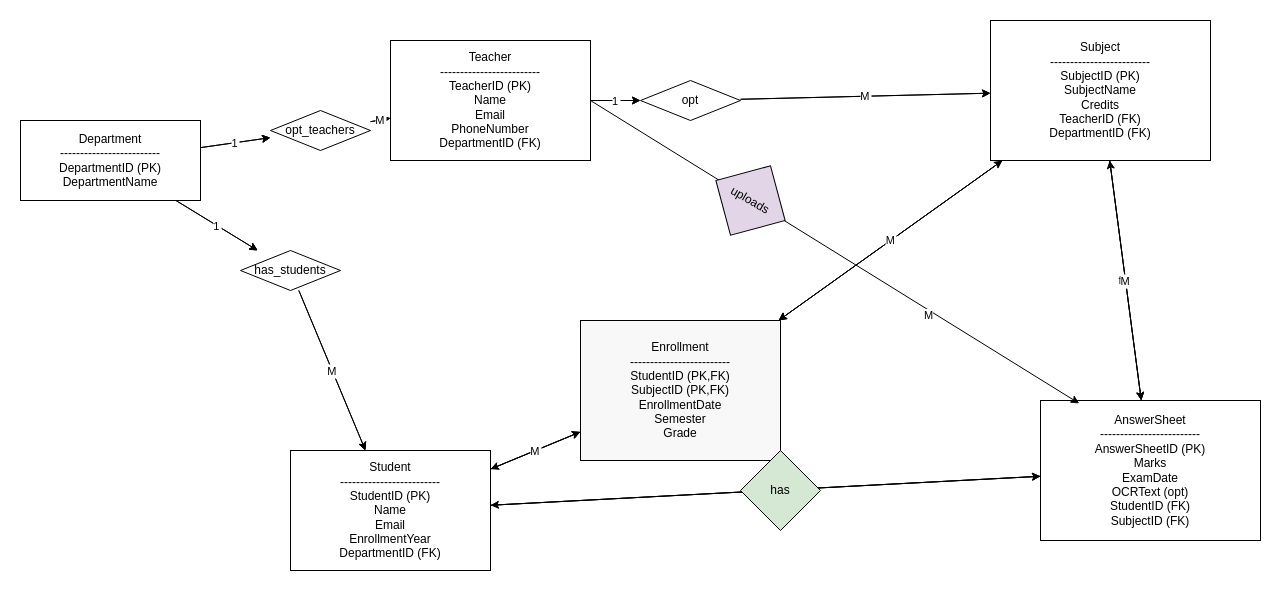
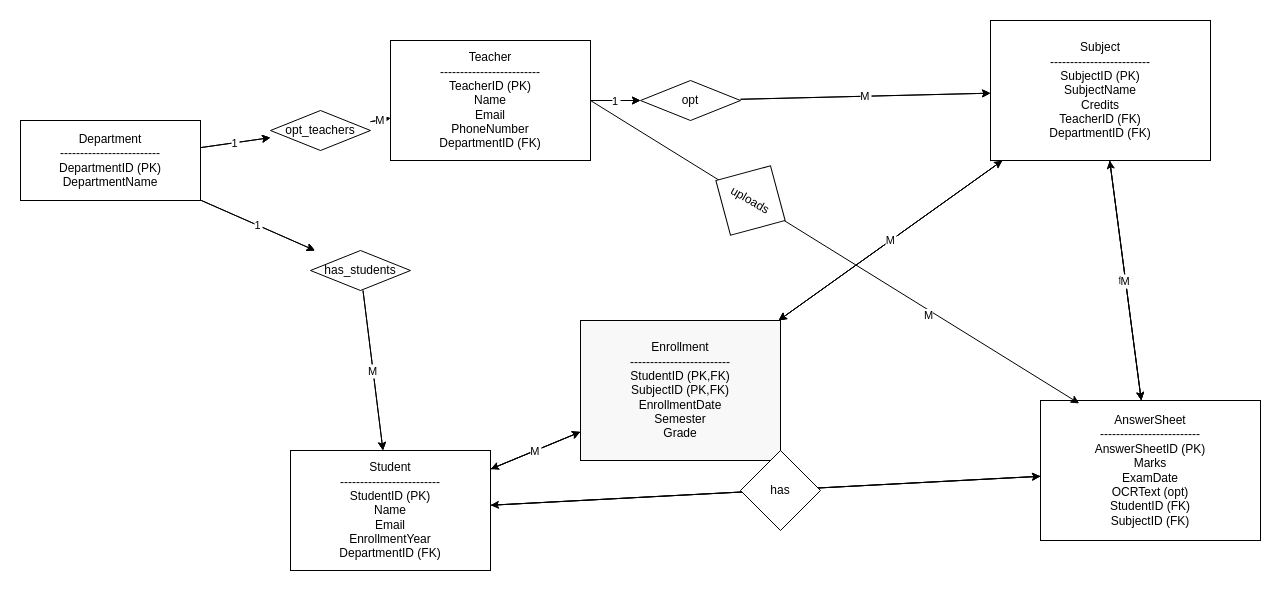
  <mxCell id="0" />
  <mxCell id="1" parent="0" />
  <mxCell id="2" value="Department&#10;-------------------------&#10;DepartmentID (PK)&#10;DepartmentName" style="shape=rectangle;rounded=0;whiteSpace=wrap;html=1;strokeColor=#000000;fillColor=#ffffff" vertex="1" parent="1"><mxGeometry x="20" y="120" width="180" height="80" as="geometry" /></mxCell>
  <mxCell id="3" value="Teacher&#10;-------------------------&#10;TeacherID (PK)&#10;Name&#10;Email&#10;PhoneNumber&#10;DepartmentID (FK)" style="shape=rectangle;rounded=0;whiteSpace=wrap;html=1;strokeColor=#000000;fillColor=#ffffff" vertex="1" parent="1"><mxGeometry x="390" y="40" width="200" height="120" as="geometry" /></mxCell>
  <mxCell id="4" value="Student&#10;-------------------------&#10;StudentID (PK)&#10;Name&#10;Email&#10;EnrollmentYear&#10;DepartmentID (FK)" style="shape=rectangle;rounded=0;whiteSpace=wrap;html=1;strokeColor=#000000;fillColor=#ffffff" vertex="1" parent="1"><mxGeometry x="290" y="450" width="200" height="120" as="geometry" /></mxCell>
  <mxCell id="5" value="Subject&#10;-------------------------&#10;SubjectID (PK)&#10;SubjectName&#10;Credits&#10;TeacherID (FK)&#10;DepartmentID (FK)" style="shape=rectangle;rounded=0;whiteSpace=wrap;html=1;strokeColor=#000000;fillColor=#ffffff" vertex="1" parent="1"><mxGeometry x="990" width="220" height="140" as="geometry" y="20" /></mxCell>
  <mxCell id="6" value="Enrollment&#10;-------------------------&#10;StudentID (PK,FK)&#10;SubjectID (PK,FK)&#10;EnrollmentDate&#10;Semester&#10;Grade" style="shape=rectangle;rounded=0;whiteSpace=wrap;html=1;strokeColor=#000000;fillColor=#f8f8f8" vertex="1" parent="1"><mxGeometry x="580" y="320" width="200" height="140" as="geometry" /></mxCell>
  <mxCell id="7" value="AnswerSheet&#10;-------------------------&#10;AnswerSheetID (PK)&#10;Marks&#10;ExamDate&#10;OCRText (opt)&#10;StudentID (FK)&#10;SubjectID (FK)" style="shape=rectangle;rounded=0;whiteSpace=wrap;html=1;strokeColor=#000000;fillColor=#ffffff" vertex="1" parent="1"><mxGeometry x="1040" y="400" width="220" height="140" as="geometry" /></mxCell>
  <mxCell id="8" value="opt_teachers" style="shape=rhombus;whiteSpace=wrap;html=1;strokeColor=#000000;fillColor=#ffffff" vertex="1" parent="1"><mxGeometry x="270" y="110" width="100" height="40" as="geometry" /></mxCell>
- <mxCell id="9" value="has_students" style="shape=rhombus;whiteSpace=wrap;html=1;strokeColor=#000000;fillColor=#ffffff" vertex="1" parent="1"><mxGeometry x="240" y="250" width="100" height="40" as="geometry" /></mxCell>
+ <mxCell id="9" value="has_students" style="shape=rhombus;whiteSpace=wrap;html=1;strokeColor=#000000;fillColor=#ffffff" vertex="1" parent="1"><mxGeometry x="310" y="250" width="100" height="40" as="geometry" /></mxCell>
  <mxCell id="10" value="opt" style="shape=rhombus;whiteSpace=wrap;html=1;strokeColor=#000000;fillColor=#ffffff" vertex="1" parent="1"><mxGeometry x="640" y="80" width="100" height="40" as="geometry" /></mxCell>
  <mxCell id="11" value="" edge="1" parent="1" source="2" target="8"><mxGeometry relative="1" as="geometry" /></mxCell>
  <mxCell id="12" value="" edge="1" parent="1" source="8" target="3"><mxGeometry relative="1" as="geometry" /></mxCell>
  <mxCell id="13" value="1" edge="1" parent="1" source="2" target="8"><mxGeometry relative="1" as="geometry" /></mxCell>
  <mxCell id="14" value="M" edge="1" parent="1" source="8" target="3"><mxGeometry relative="1" as="geometry" /></mxCell>
  <mxCell id="15" value="" edge="1" parent="1" source="2" target="9"><mxGeometry relative="1" as="geometry" /></mxCell>
  <mxCell id="16" value="" edge="1" parent="1" source="9" target="4"><mxGeometry relative="1" as="geometry" /></mxCell>
  <mxCell id="17" value="1" edge="1" parent="1" source="2" target="9"><mxGeometry relative="1" as="geometry" /></mxCell>
  <mxCell id="18" value="M" edge="1" parent="1" source="9" target="4"><mxGeometry relative="1" as="geometry" /></mxCell>
  <mxCell id="19" value="" edge="1" parent="1" source="3" target="10"><mxGeometry relative="1" as="geometry" /></mxCell>
  <mxCell id="20" value="" edge="1" parent="1" source="10" target="5"><mxGeometry relative="1" as="geometry" /></mxCell>
  <mxCell id="21" value="1" edge="1" parent="1" source="3" target="10"><mxGeometry relative="1" as="geometry" /></mxCell>
  <mxCell id="22" value="M" edge="1" parent="1" source="10" target="5"><mxGeometry relative="1" as="geometry" /></mxCell>
  <mxCell id="23" value="" edge="1" parent="1" source="4" target="6"><mxGeometry relative="1" as="geometry" /></mxCell>
  <mxCell id="24" value="1" edge="1" parent="1" source="4" target="6"><mxGeometry relative="1" as="geometry" /></mxCell>
  <mxCell id="25" value="M" edge="1" parent="1" source="6" target="4"><mxGeometry relative="1" as="geometry" /></mxCell>
  <mxCell id="26" value="" edge="1" parent="1" source="5" target="6"><mxGeometry relative="1" as="geometry" /></mxCell>
  <mxCell id="27" value="1" edge="1" parent="1" source="5" target="6"><mxGeometry relative="1" as="geometry" /></mxCell>
  <mxCell id="28" value="M" edge="1" parent="1" source="6" target="5"><mxGeometry relative="1" as="geometry" /></mxCell>
  <mxCell id="29" value="" edge="1" parent="1" source="4" target="7"><mxGeometry relative="1" as="geometry" /></mxCell>
  <mxCell id="30" value="1" edge="1" parent="1" source="4" target="7"><mxGeometry relative="1" as="geometry" /></mxCell>
  <mxCell id="31" value="" edge="1" parent="1" source="7" target="4"><mxGeometry relative="1" as="geometry" /></mxCell>
  <mxCell id="32" value="for" edge="1" parent="1" source="5" target="7"><mxGeometry relative="1" as="geometry" /></mxCell>
  <mxCell id="33" value="1" edge="1" parent="1" source="5" target="7"><mxGeometry relative="1" as="geometry" /></mxCell>
  <mxCell id="34" value="M" edge="1" parent="1" source="7" target="5"><mxGeometry relative="1" as="geometry" /></mxCell>
  <mxCell id="35" style="opacity=0;" vertex="1" parent="1"><mxGeometry x="640" y="60" width="1" height="1" as="geometry" /></mxCell>
- <mxCell id="36" value="has" style="rhombus;whiteSpace=wrap;html=1;fillColor=#d5e8d4;" vertex="1" parent="1"><mxGeometry x="740" y="450" width="80" height="80" as="geometry" /></mxCell>
+ <mxCell id="36" value="has" style="rhombus;whiteSpace=wrap;html=1;" vertex="1" parent="1"><mxGeometry x="740" y="450" width="80" height="80" as="geometry" /></mxCell>
  <mxCell id="37" value="" style="endArrow=classic;html=1;rounded=0;exitX=1;exitY=0.5;exitDx=0;exitDy=0;entryX=0.176;entryY=0.021;entryDx=0;entryDy=0;entryPerimeter=0;" edge="1" parent="1" source="3" target="7"><mxGeometry width="50" height="50" relative="1" as="geometry"><mxPoint x="620" y="185" as="sourcePoint" /><mxPoint x="670" y="135" as="targetPoint" /></mxGeometry></mxCell>
  <mxCell id="38" value="M" style="edgeLabel;html=1;align=center;verticalAlign=middle;resizable=0;points=[];" vertex="1" connectable="0" parent="37"><mxGeometry x="0.392" y="-4" relative="1" as="geometry"><mxPoint as="offset" /></mxGeometry></mxCell>
- <mxCell id="39" value="uploads" style="rhombus;whiteSpace=wrap;html=1;rotation=30;fillColor=#e1d5e7;" vertex="1" parent="1"><mxGeometry x="710" y="160" width="80" height="80" as="geometry" /></mxCell>
+ <mxCell id="39" value="uploads" style="rhombus;whiteSpace=wrap;html=1;rotation=30;" vertex="1" parent="1"><mxGeometry x="710" y="160" width="80" height="80" as="geometry" /></mxCell>
